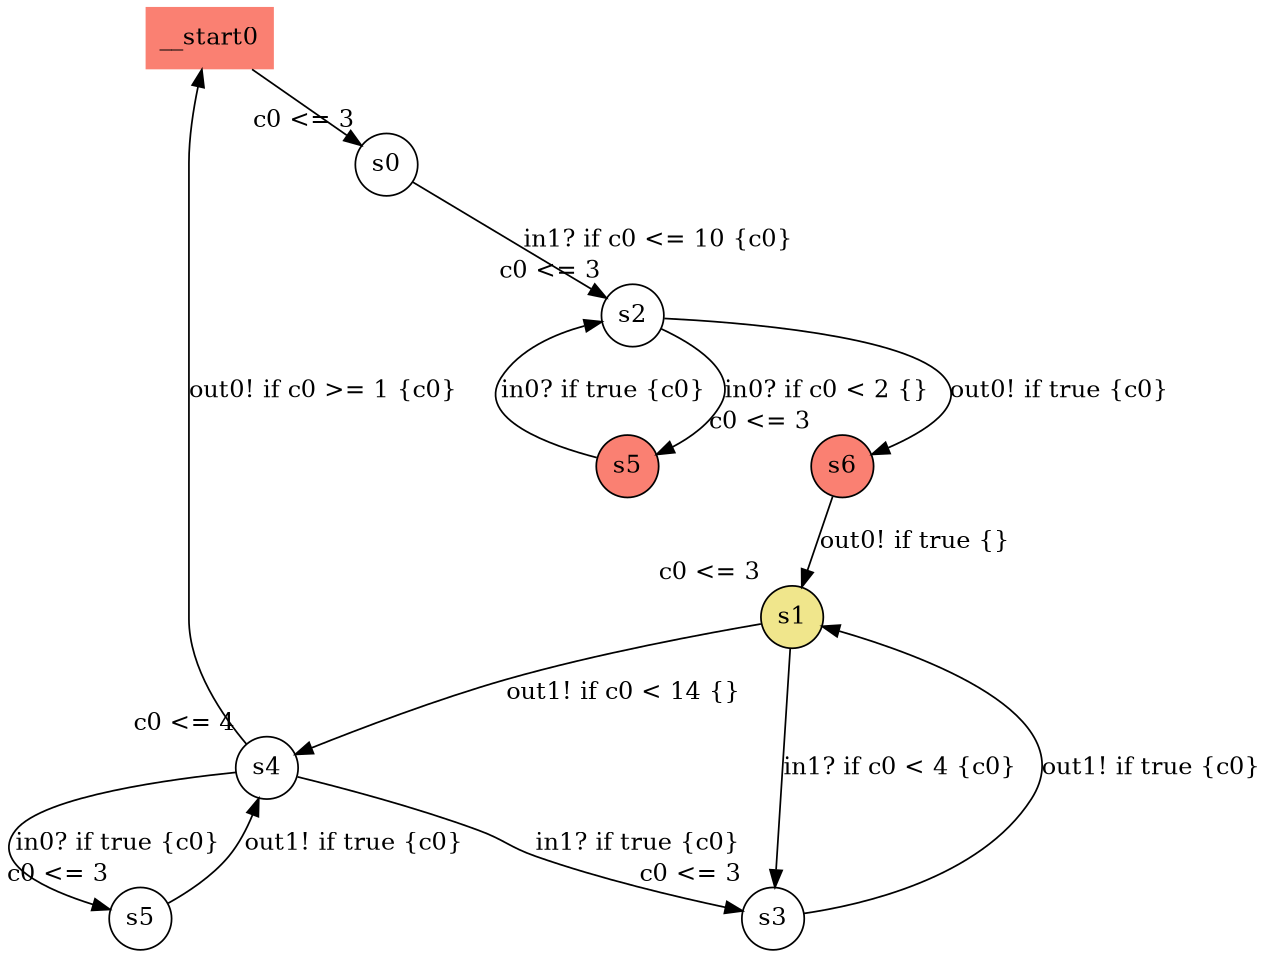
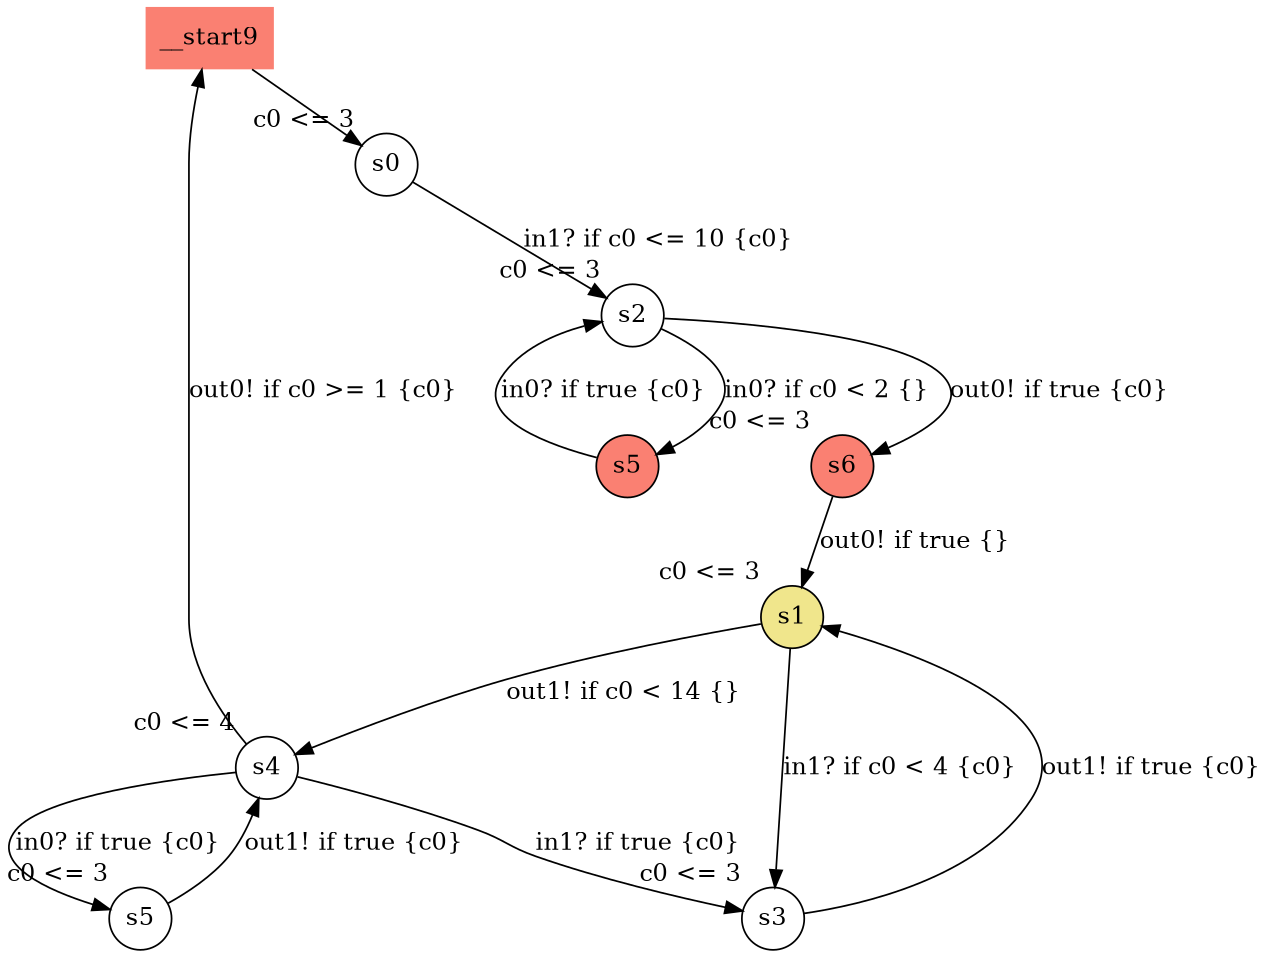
  digraph {
    node [fillcolor=white shape=circle style=filled margin=0 xlabel="c0 <= 3"]
-   __start0 [fillcolor=salmon shape=none margin="" xlabel=""]
+   __start0 [fillcolor=salmon shape=none label=__start9 margin="" xlabel=""]
    n2 [label=s0]
    n3 [label=s2]
    n4 [fillcolor=salmon label=s6]
    n5 [fillcolor=salmon label=s5 xlabel=""]
    n6 [fillcolor=khaki label=s1]
    n7 [label=s3]
    n8 [label=s4 xlabel="c0 <= 4"]
    n9 [label=s5]
    __start0 -> n2
    n2 -> n3 [label="in1? if c0 <= 10 {c0} "]
    n3 -> n4 [label="out0! if true {c0} "]
    n3 -> n5 [label="in0? if c0 < 2 {} "]
    n4 -> n6 [label="out0! if true {} "]
    n5 -> n3 [label="in0? if true {c0} "]
    n6 -> n7 [label="in1? if c0 < 4 {c0} "]
    n6 -> n8 [label="out1! if c0 < 14 {} "]
    n7 -> n6 [label="out1! if true {c0} "]
    n8 -> __start0 [label="out0! if c0 >= 1 {c0} "]
    n8 -> n7 [label="in1? if true {c0} "]
    n8 -> n9 [label="in0? if true {c0} "]
    n9 -> n8 [label="out1! if true {c0} "]
  }
